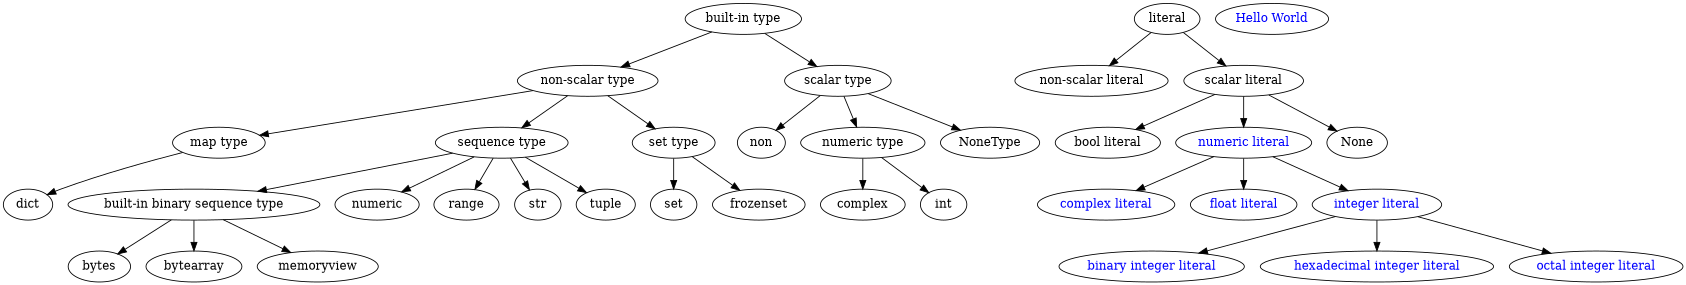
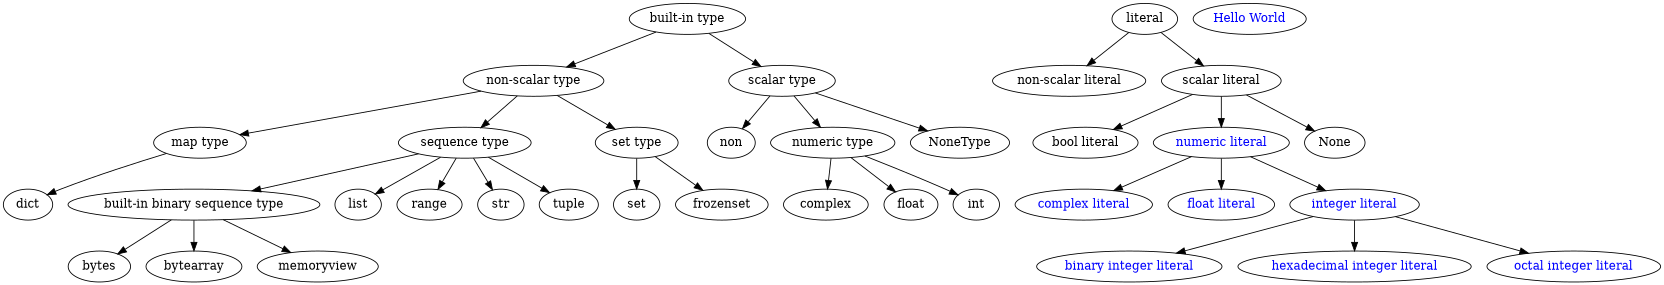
  strict digraph {
    n1 [label=non]
    n2 [fontcolor=blue label="binary integer literal"]
    n3 [label="built-in binary sequence type"]
    bytes
    bytearray
    memoryview
    n7 [label="map type"]
    dict
    n9 [label=literal]
    n10 [label="non-scalar literal"]
    n11 [label="scalar literal"]
    n12 [label="bool literal"]
    n13 [fontcolor=blue label="numeric literal"]
    n14 [label=None]
    n15 [label="non-scalar type"]
    n16 [label="sequence type"]
    n17 [label="set type"]
-   list [label=numeric]
+   list
    range
    str
    tuple
    set
    frozenset
    n24 [fontcolor=blue label="complex literal"]
    n25 [fontcolor=blue label="float literal"]
    n26 [fontcolor=blue label="integer literal"]
    n27 [fontcolor=blue label="hexadecimal integer literal"]
    n28 [fontcolor=blue label="octal integer literal"]
    n29 [label="scalar type"]
    n30 [label="numeric type"]
    n31 [label=NoneType]
    n32 [label=complex]
+   n33 [label=float]
    n34 [label=int]
    n35 [label="built-in type"]
    n36 [fontcolor=blue label="Hello World"]
    n3 -> bytes
    n3 -> bytearray
    n3 -> memoryview
    n7 -> dict
    n9 -> n10
    n9 -> n11
    n11 -> n12
    n11 -> n13
    n11 -> n14
    n13 -> n24
    n13 -> n25
    n13 -> n26
    n15 -> n7
    n15 -> n16
    n15 -> n17
    n16 -> n3
    n16 -> list
    n16 -> range
    n16 -> str
    n16 -> tuple
    n17 -> set
    n17 -> frozenset
    n26 -> n2
    n26 -> n27
    n26 -> n28
    n29 -> n1
    n29 -> n30
    n29 -> n31
    n30 -> n32
+   n30 -> n33
    n30 -> n34
    n35 -> n15
    n35 -> n29
  }
